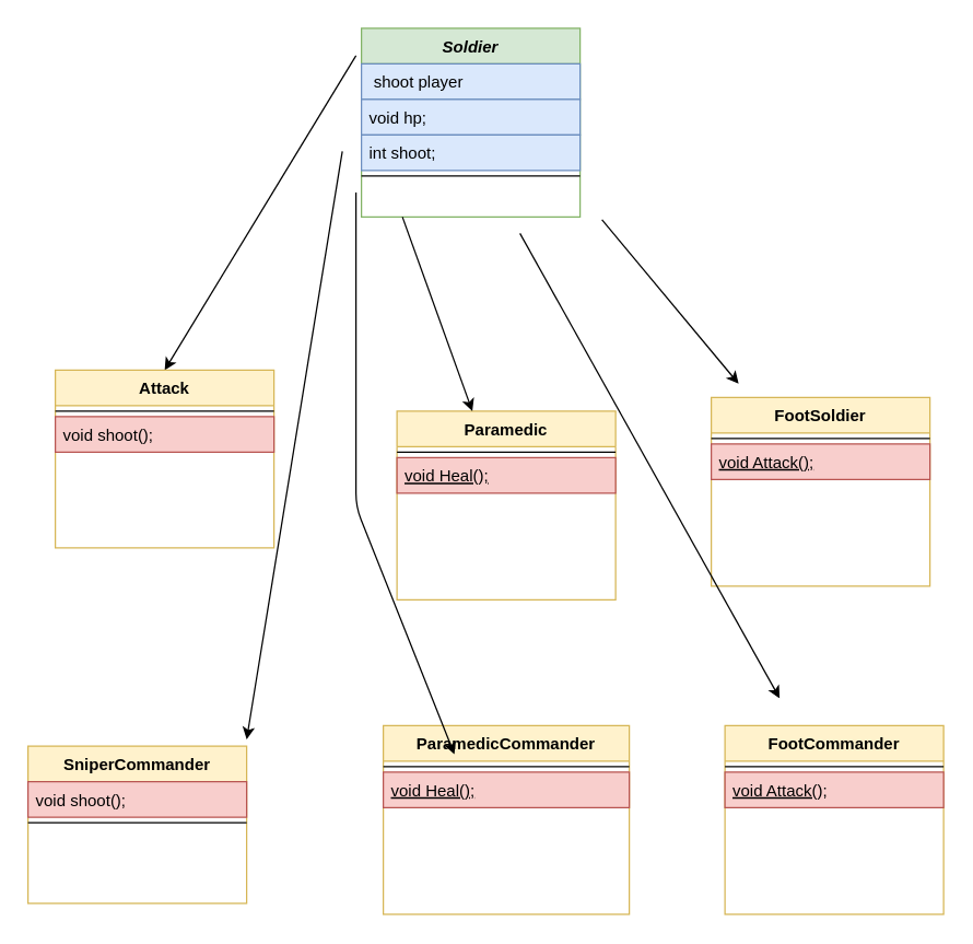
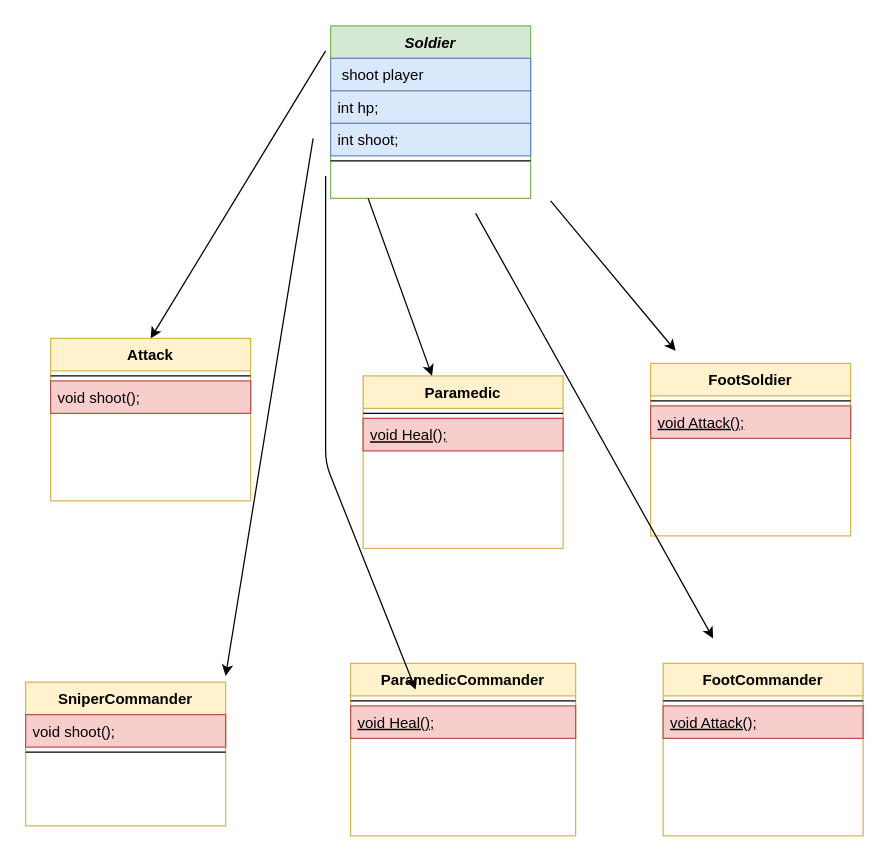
  <mxCell id="0" />
  <mxCell id="1" parent="0" />
  <mxCell id="2" value="" style="endArrow=classic;html=1;fontColor=#0066CC;entryX=0.5;entryY=0;entryDx=0;entryDy=0;" edge="1" parent="1" target="8"><mxGeometry width="50" height="50" relative="1" as="geometry"><mxPoint x="260" y="40" as="sourcePoint" /><mxPoint x="151.147" y="222" as="targetPoint" /></mxGeometry></mxCell>
  <mxCell id="3" value="Soldier" style="swimlane;fontStyle=3;align=center;verticalAlign=top;childLayout=stackLayout;horizontal=1;startSize=26;horizontalStack=0;resizeParent=1;resizeLast=0;collapsible=1;marginBottom=0;rounded=0;shadow=0;strokeWidth=1;fillColor=#d5e8d4;strokeColor=#82b366;" parent="1" vertex="1"><mxGeometry x="264" y="20" width="160" height="138" as="geometry"><mxRectangle x="230" y="140" width="160" height="26" as="alternateBounds" /></mxGeometry></mxCell>
  <mxCell id="4" value=" shoot player" style="text;align=left;verticalAlign=top;spacingLeft=4;spacingRight=4;overflow=hidden;rotatable=0;points=[[0,0.5],[1,0.5]];portConstraint=eastwest;rounded=0;shadow=0;html=0;fillColor=#dae8fc;strokeColor=#6c8ebf;" parent="3" vertex="1"><mxGeometry y="26" width="160" height="26" as="geometry" /></mxCell>
- <mxCell id="5" value="void hp;" style="text;align=left;verticalAlign=top;spacingLeft=4;spacingRight=4;overflow=hidden;rotatable=0;points=[[0,0.5],[1,0.5]];portConstraint=eastwest;rounded=0;shadow=0;html=0;fillColor=#dae8fc;strokeColor=#6c8ebf;" parent="3" vertex="1"><mxGeometry y="52" width="160" height="26" as="geometry" /></mxCell>
+ <mxCell id="5" value="int hp;" style="text;align=left;verticalAlign=top;spacingLeft=4;spacingRight=4;overflow=hidden;rotatable=0;points=[[0,0.5],[1,0.5]];portConstraint=eastwest;rounded=0;shadow=0;html=0;fillColor=#dae8fc;strokeColor=#6c8ebf;" parent="3" vertex="1"><mxGeometry y="52" width="160" height="26" as="geometry" /></mxCell>
  <mxCell id="6" value="int shoot;" style="text;align=left;verticalAlign=top;spacingLeft=4;spacingRight=4;overflow=hidden;rotatable=0;points=[[0,0.5],[1,0.5]];portConstraint=eastwest;rounded=0;shadow=0;html=0;fillColor=#dae8fc;strokeColor=#6c8ebf;" vertex="1" parent="3"><mxGeometry y="78" width="160" height="26" as="geometry" /></mxCell>
  <mxCell id="7" value="" style="line;html=1;strokeWidth=1;align=left;verticalAlign=middle;spacingTop=-1;spacingLeft=3;spacingRight=3;rotatable=0;labelPosition=right;points=[];portConstraint=eastwest;" parent="3" vertex="1"><mxGeometry y="104" width="160" height="8" as="geometry" /></mxCell>
  <mxCell id="8" value="Attack" style="swimlane;fontStyle=1;align=center;verticalAlign=top;childLayout=stackLayout;horizontal=1;startSize=26;horizontalStack=0;resizeParent=1;resizeLast=0;collapsible=1;marginBottom=0;rounded=0;shadow=0;strokeWidth=1;fillColor=#fff2cc;strokeColor=#d6b656;" parent="1" vertex="1"><mxGeometry x="40" y="270" width="160" height="130" as="geometry"><mxRectangle x="550" y="140" width="160" height="26" as="alternateBounds" /></mxGeometry></mxCell>
  <mxCell id="9" value="" style="line;html=1;strokeWidth=1;align=left;verticalAlign=middle;spacingTop=-1;spacingLeft=3;spacingRight=3;rotatable=0;labelPosition=right;points=[];portConstraint=eastwest;" parent="8" vertex="1"><mxGeometry y="26" width="160" height="8" as="geometry" /></mxCell>
  <mxCell id="10" value="void shoot();" style="text;align=left;verticalAlign=top;spacingLeft=4;spacingRight=4;overflow=hidden;rotatable=0;points=[[0,0.5],[1,0.5]];portConstraint=eastwest;fillColor=#f8cecc;strokeColor=#b85450;" parent="8" vertex="1"><mxGeometry y="34" width="160" height="26" as="geometry" /></mxCell>
  <mxCell id="11" value="SniperCommander" style="swimlane;fontStyle=1;align=center;verticalAlign=top;childLayout=stackLayout;horizontal=1;startSize=26;horizontalStack=0;resizeParent=1;resizeLast=0;collapsible=1;marginBottom=0;rounded=0;shadow=0;strokeWidth=1;fillColor=#fff2cc;strokeColor=#d6b656;" parent="1" vertex="1"><mxGeometry x="20" y="545" width="160" height="115" as="geometry"><mxRectangle x="340" y="380" width="170" height="26" as="alternateBounds" /></mxGeometry></mxCell>
  <mxCell id="12" value="void shoot();" style="text;align=left;verticalAlign=top;spacingLeft=4;spacingRight=4;overflow=hidden;rotatable=0;points=[[0,0.5],[1,0.5]];portConstraint=eastwest;fillColor=#f8cecc;strokeColor=#b85450;" parent="11" vertex="1"><mxGeometry y="26" width="160" height="26" as="geometry" /></mxCell>
  <mxCell id="13" value="" style="line;html=1;strokeWidth=1;align=left;verticalAlign=middle;spacingTop=-1;spacingLeft=3;spacingRight=3;rotatable=0;labelPosition=right;points=[];portConstraint=eastwest;" parent="11" vertex="1"><mxGeometry y="52" width="160" height="8" as="geometry" /></mxCell>
  <mxCell id="14" value="FootCommander" style="swimlane;fontStyle=1;align=center;verticalAlign=top;childLayout=stackLayout;horizontal=1;startSize=26;horizontalStack=0;resizeParent=1;resizeLast=0;collapsible=1;marginBottom=0;rounded=0;shadow=0;strokeWidth=1;fillColor=#fff2cc;strokeColor=#d6b656;" parent="1" vertex="1"><mxGeometry x="530" y="530" width="160" height="138" as="geometry"><mxRectangle x="130" y="380" width="160" height="26" as="alternateBounds" /></mxGeometry></mxCell>
  <mxCell id="15" value="" style="line;html=1;strokeWidth=1;align=left;verticalAlign=middle;spacingTop=-1;spacingLeft=3;spacingRight=3;rotatable=0;labelPosition=right;points=[];portConstraint=eastwest;" parent="14" vertex="1"><mxGeometry y="26" width="160" height="8" as="geometry" /></mxCell>
  <mxCell id="16" value="void Attack();" style="text;align=left;verticalAlign=top;spacingLeft=4;spacingRight=4;overflow=hidden;rotatable=0;points=[[0,0.5],[1,0.5]];portConstraint=eastwest;fontStyle=4;fillColor=#f8cecc;strokeColor=#b85450;" parent="14" vertex="1"><mxGeometry y="34" width="160" height="26" as="geometry" /></mxCell>
  <mxCell id="17" value="FootSoldier" style="swimlane;fontStyle=1;align=center;verticalAlign=top;childLayout=stackLayout;horizontal=1;startSize=26;horizontalStack=0;resizeParent=1;resizeLast=0;collapsible=1;marginBottom=0;rounded=0;shadow=0;strokeWidth=1;fillColor=#fff2cc;strokeColor=#d6b656;" vertex="1" parent="1"><mxGeometry x="520" y="290" width="160" height="138" as="geometry"><mxRectangle x="130" y="380" width="160" height="26" as="alternateBounds" /></mxGeometry></mxCell>
  <mxCell id="18" value="" style="line;html=1;strokeWidth=1;align=left;verticalAlign=middle;spacingTop=-1;spacingLeft=3;spacingRight=3;rotatable=0;labelPosition=right;points=[];portConstraint=eastwest;" vertex="1" parent="17"><mxGeometry y="26" width="160" height="8" as="geometry" /></mxCell>
  <mxCell id="19" value="void Attack();" style="text;align=left;verticalAlign=top;spacingLeft=4;spacingRight=4;overflow=hidden;rotatable=0;points=[[0,0.5],[1,0.5]];portConstraint=eastwest;fontStyle=4;fillColor=#f8cecc;strokeColor=#b85450;" vertex="1" parent="17"><mxGeometry y="34" width="160" height="26" as="geometry" /></mxCell>
  <mxCell id="20" value="Paramedic" style="swimlane;fontStyle=1;align=center;verticalAlign=top;childLayout=stackLayout;horizontal=1;startSize=26;horizontalStack=0;resizeParent=1;resizeLast=0;collapsible=1;marginBottom=0;rounded=0;shadow=0;strokeWidth=1;fillColor=#fff2cc;strokeColor=#d6b656;" vertex="1" parent="1"><mxGeometry x="290" y="300" width="160" height="138" as="geometry"><mxRectangle x="130" y="380" width="160" height="26" as="alternateBounds" /></mxGeometry></mxCell>
  <mxCell id="21" value="" style="line;html=1;strokeWidth=1;align=left;verticalAlign=middle;spacingTop=-1;spacingLeft=3;spacingRight=3;rotatable=0;labelPosition=right;points=[];portConstraint=eastwest;" vertex="1" parent="20"><mxGeometry y="26" width="160" height="8" as="geometry" /></mxCell>
  <mxCell id="22" value="void Heal();" style="text;align=left;verticalAlign=top;spacingLeft=4;spacingRight=4;overflow=hidden;rotatable=0;points=[[0,0.5],[1,0.5]];portConstraint=eastwest;fontStyle=4;fillColor=#f8cecc;strokeColor=#b85450;" vertex="1" parent="20"><mxGeometry y="34" width="160" height="26" as="geometry" /></mxCell>
  <mxCell id="23" value="ParamedicCommander" style="swimlane;fontStyle=1;align=center;verticalAlign=top;childLayout=stackLayout;horizontal=1;startSize=26;horizontalStack=0;resizeParent=1;resizeLast=0;collapsible=1;marginBottom=0;rounded=0;shadow=0;strokeWidth=1;fillColor=#fff2cc;strokeColor=#d6b656;" vertex="1" parent="1"><mxGeometry x="280" y="530" width="180" height="138" as="geometry"><mxRectangle x="130" y="380" width="160" height="26" as="alternateBounds" /></mxGeometry></mxCell>
  <mxCell id="24" value="" style="line;html=1;strokeWidth=1;align=left;verticalAlign=middle;spacingTop=-1;spacingLeft=3;spacingRight=3;rotatable=0;labelPosition=right;points=[];portConstraint=eastwest;" vertex="1" parent="23"><mxGeometry y="26" width="180" height="8" as="geometry" /></mxCell>
  <mxCell id="25" value="void Heal();" style="text;align=left;verticalAlign=top;spacingLeft=4;spacingRight=4;overflow=hidden;rotatable=0;points=[[0,0.5],[1,0.5]];portConstraint=eastwest;fontStyle=4;fillColor=#f8cecc;strokeColor=#b85450;" vertex="1" parent="23"><mxGeometry y="34" width="180" height="26" as="geometry" /></mxCell>
  <mxCell id="26" value="" style="endArrow=classic;html=1;fontColor=#0066CC;" edge="1" parent="1"><mxGeometry width="50" height="50" relative="1" as="geometry"><mxPoint x="440" y="160" as="sourcePoint" /><mxPoint x="540" y="280" as="targetPoint" /></mxGeometry></mxCell>
  <mxCell id="27" value="" style="endArrow=classic;html=1;fontColor=#0066CC;" edge="1" parent="1"><mxGeometry width="50" height="50" relative="1" as="geometry"><mxPoint x="380" y="170" as="sourcePoint" /><mxPoint x="570" y="510" as="targetPoint" /></mxGeometry></mxCell>
  <mxCell id="28" value="" style="endArrow=classic;html=1;fontColor=#0066CC;" edge="1" parent="1"><mxGeometry width="50" height="50" relative="1" as="geometry"><mxPoint x="250" y="110" as="sourcePoint" /><mxPoint x="180" y="540" as="targetPoint" /></mxGeometry></mxCell>
  <mxCell id="29" value="" style="endArrow=classic;html=1;fontColor=#0066CC;entryX=0.289;entryY=0.152;entryDx=0;entryDy=0;entryPerimeter=0;" edge="1" parent="1" target="23"><mxGeometry width="50" height="50" relative="1" as="geometry"><mxPoint x="260" y="140" as="sourcePoint" /><mxPoint x="450" y="480" as="targetPoint" /><Array as="points"><mxPoint x="260" y="370" /></Array></mxGeometry></mxCell>
  <mxCell id="30" value="" style="endArrow=classic;html=1;fontColor=#0066CC;" edge="1" parent="1" target="20"><mxGeometry width="50" height="50" relative="1" as="geometry"><mxPoint x="294" y="158" as="sourcePoint" /><mxPoint x="394" y="278" as="targetPoint" /></mxGeometry></mxCell>
